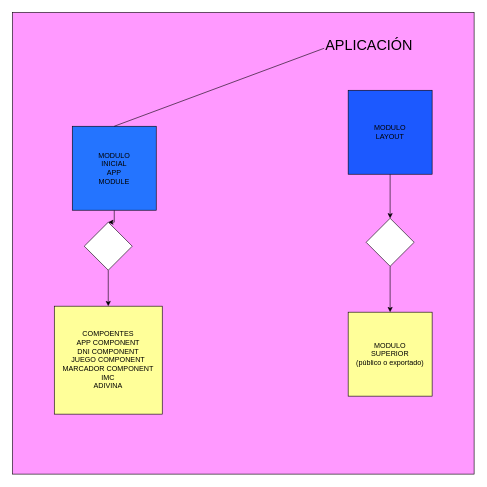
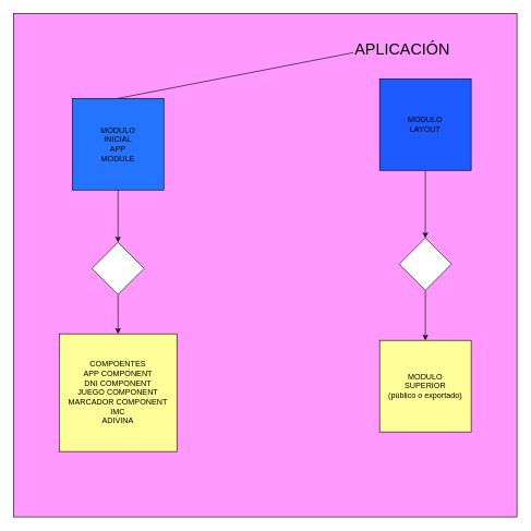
  <mxCell id="0" />
  <mxCell id="1" parent="0" />
  <mxCell id="2" value="" style="whiteSpace=wrap;html=1;aspect=fixed;fillColor=#FF99FF;" vertex="1" parent="1"><mxGeometry x="20" y="20" width="770" height="770" as="geometry" /></mxCell>
  <mxCell id="3" style="edgeStyle=orthogonalEdgeStyle;rounded=0;orthogonalLoop=1;jettySize=auto;html=1;entryX=0.5;entryY=0;entryDx=0;entryDy=0;" edge="1" parent="1" source="4" target="8"><mxGeometry relative="1" as="geometry" /></mxCell>
- <mxCell id="4" value="MODULO&lt;br&gt;INICIAL&lt;br&gt;APP&lt;br&gt;MODULE" style="whiteSpace=wrap;html=1;aspect=fixed;fillColor=#2474FF;" vertex="1" parent="1"><mxGeometry x="120" y="210" width="140" height="140" as="geometry" /></mxCell>
+ <mxCell id="4" value="MODULO&lt;br&gt;INICIAL&lt;br&gt;APP&lt;br&gt;MODULE" style="whiteSpace=wrap;html=1;aspect=fixed;fillColor=#2474FF;" vertex="1" parent="1"><mxGeometry x="110" y="150" width="140" height="140" as="geometry" /></mxCell>
  <mxCell id="5" style="edgeStyle=orthogonalEdgeStyle;rounded=0;orthogonalLoop=1;jettySize=auto;html=1;" edge="1" parent="1" source="6" target="12"><mxGeometry relative="1" as="geometry" /></mxCell>
- <mxCell id="6" value="MODULO&lt;br&gt;LAYOUT" style="whiteSpace=wrap;html=1;aspect=fixed;fillColor=#1C59FF;" vertex="1" parent="1"><mxGeometry x="580" y="150" width="140" height="140" as="geometry" /></mxCell>
+ <mxCell id="6" value="MODULO&lt;br&gt;LAYOUT" style="whiteSpace=wrap;html=1;aspect=fixed;fillColor=#1C59FF;" vertex="1" parent="1"><mxGeometry x="580" y="120" width="140" height="140" as="geometry" /></mxCell>
  <mxCell id="7" style="edgeStyle=orthogonalEdgeStyle;rounded=0;orthogonalLoop=1;jettySize=auto;html=1;entryX=0.5;entryY=0;entryDx=0;entryDy=0;" edge="1" parent="1" source="8" target="9"><mxGeometry relative="1" as="geometry" /></mxCell>
  <mxCell id="8" value="" style="rhombus;whiteSpace=wrap;html=1;" vertex="1" parent="1"><mxGeometry x="140" y="370" width="80" height="80" as="geometry" /></mxCell>
  <mxCell id="9" value="COMPOENTES&lt;br&gt;APP COMPONENT&lt;br&gt;DNI COMPONENT&lt;br&gt;JUEGO COMPONENT&lt;br&gt;MARCADOR COMPONENT&lt;br&gt;IMC&lt;br&gt;ADIVINA" style="whiteSpace=wrap;html=1;aspect=fixed;fillColor=#FFFF99;" vertex="1" parent="1"><mxGeometry x="90" y="510" width="180" height="180" as="geometry" /></mxCell>
  <mxCell id="10" value="MODULO&lt;br&gt;SUPERIOR&lt;br&gt;(público o exportado)" style="whiteSpace=wrap;html=1;aspect=fixed;fillColor=#FFFF99;" vertex="1" parent="1"><mxGeometry x="580" y="520" width="140" height="140" as="geometry" /></mxCell>
  <mxCell id="11" style="edgeStyle=orthogonalEdgeStyle;rounded=0;orthogonalLoop=1;jettySize=auto;html=1;entryX=0.5;entryY=0;entryDx=0;entryDy=0;" edge="1" parent="1" source="12" target="10"><mxGeometry relative="1" as="geometry" /></mxCell>
  <mxCell id="12" value="" style="rhombus;whiteSpace=wrap;html=1;" vertex="1" parent="1"><mxGeometry x="610" y="363.5" width="80" height="80" as="geometry" /></mxCell>
  <mxCell id="13" value="&lt;font style=&quot;font-size: 24px&quot;&gt;APLICACIÓN&lt;/font&gt;" style="text;html=1;strokeColor=none;fillColor=none;align=center;verticalAlign=middle;whiteSpace=wrap;rounded=0;" vertex="1" parent="1"><mxGeometry x="520" y="60" width="190" height="30" as="geometry" /></mxCell>
  <mxCell id="14" value="" style="endArrow=none;html=1;exitX=0.5;exitY=0;exitDx=0;exitDy=0;" edge="1" parent="1" source="4"><mxGeometry width="50" height="50" relative="1" as="geometry"><mxPoint x="490" y="130" as="sourcePoint" /><mxPoint x="540" y="80" as="targetPoint" /></mxGeometry></mxCell>
